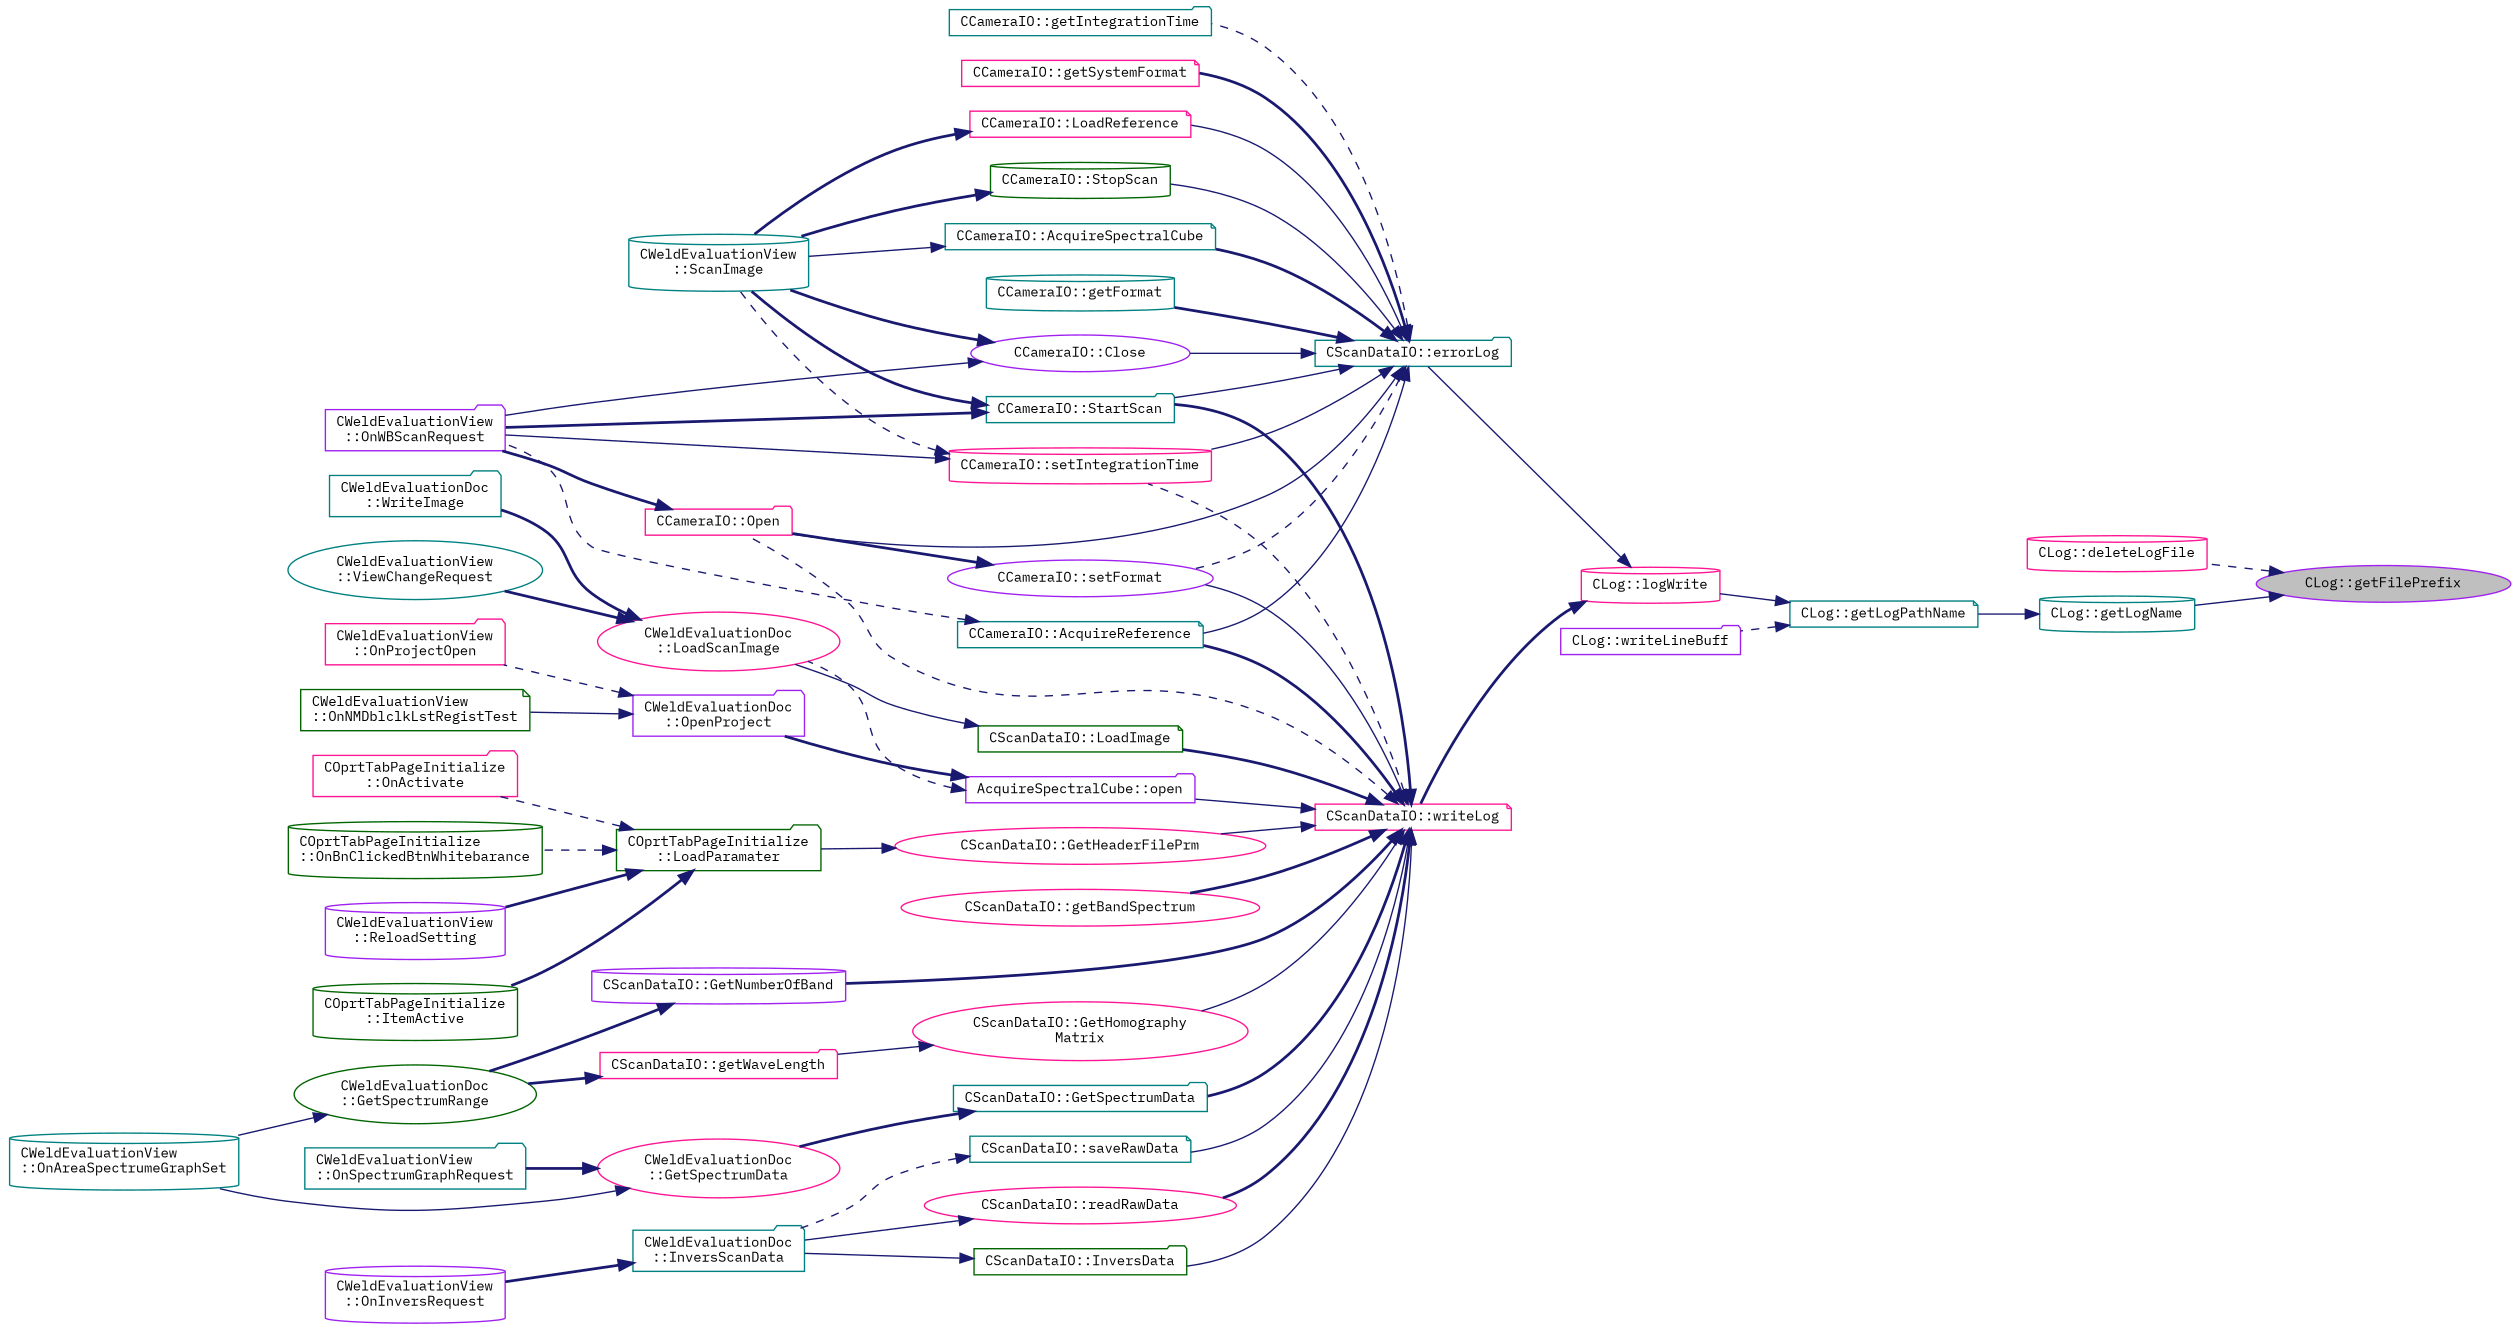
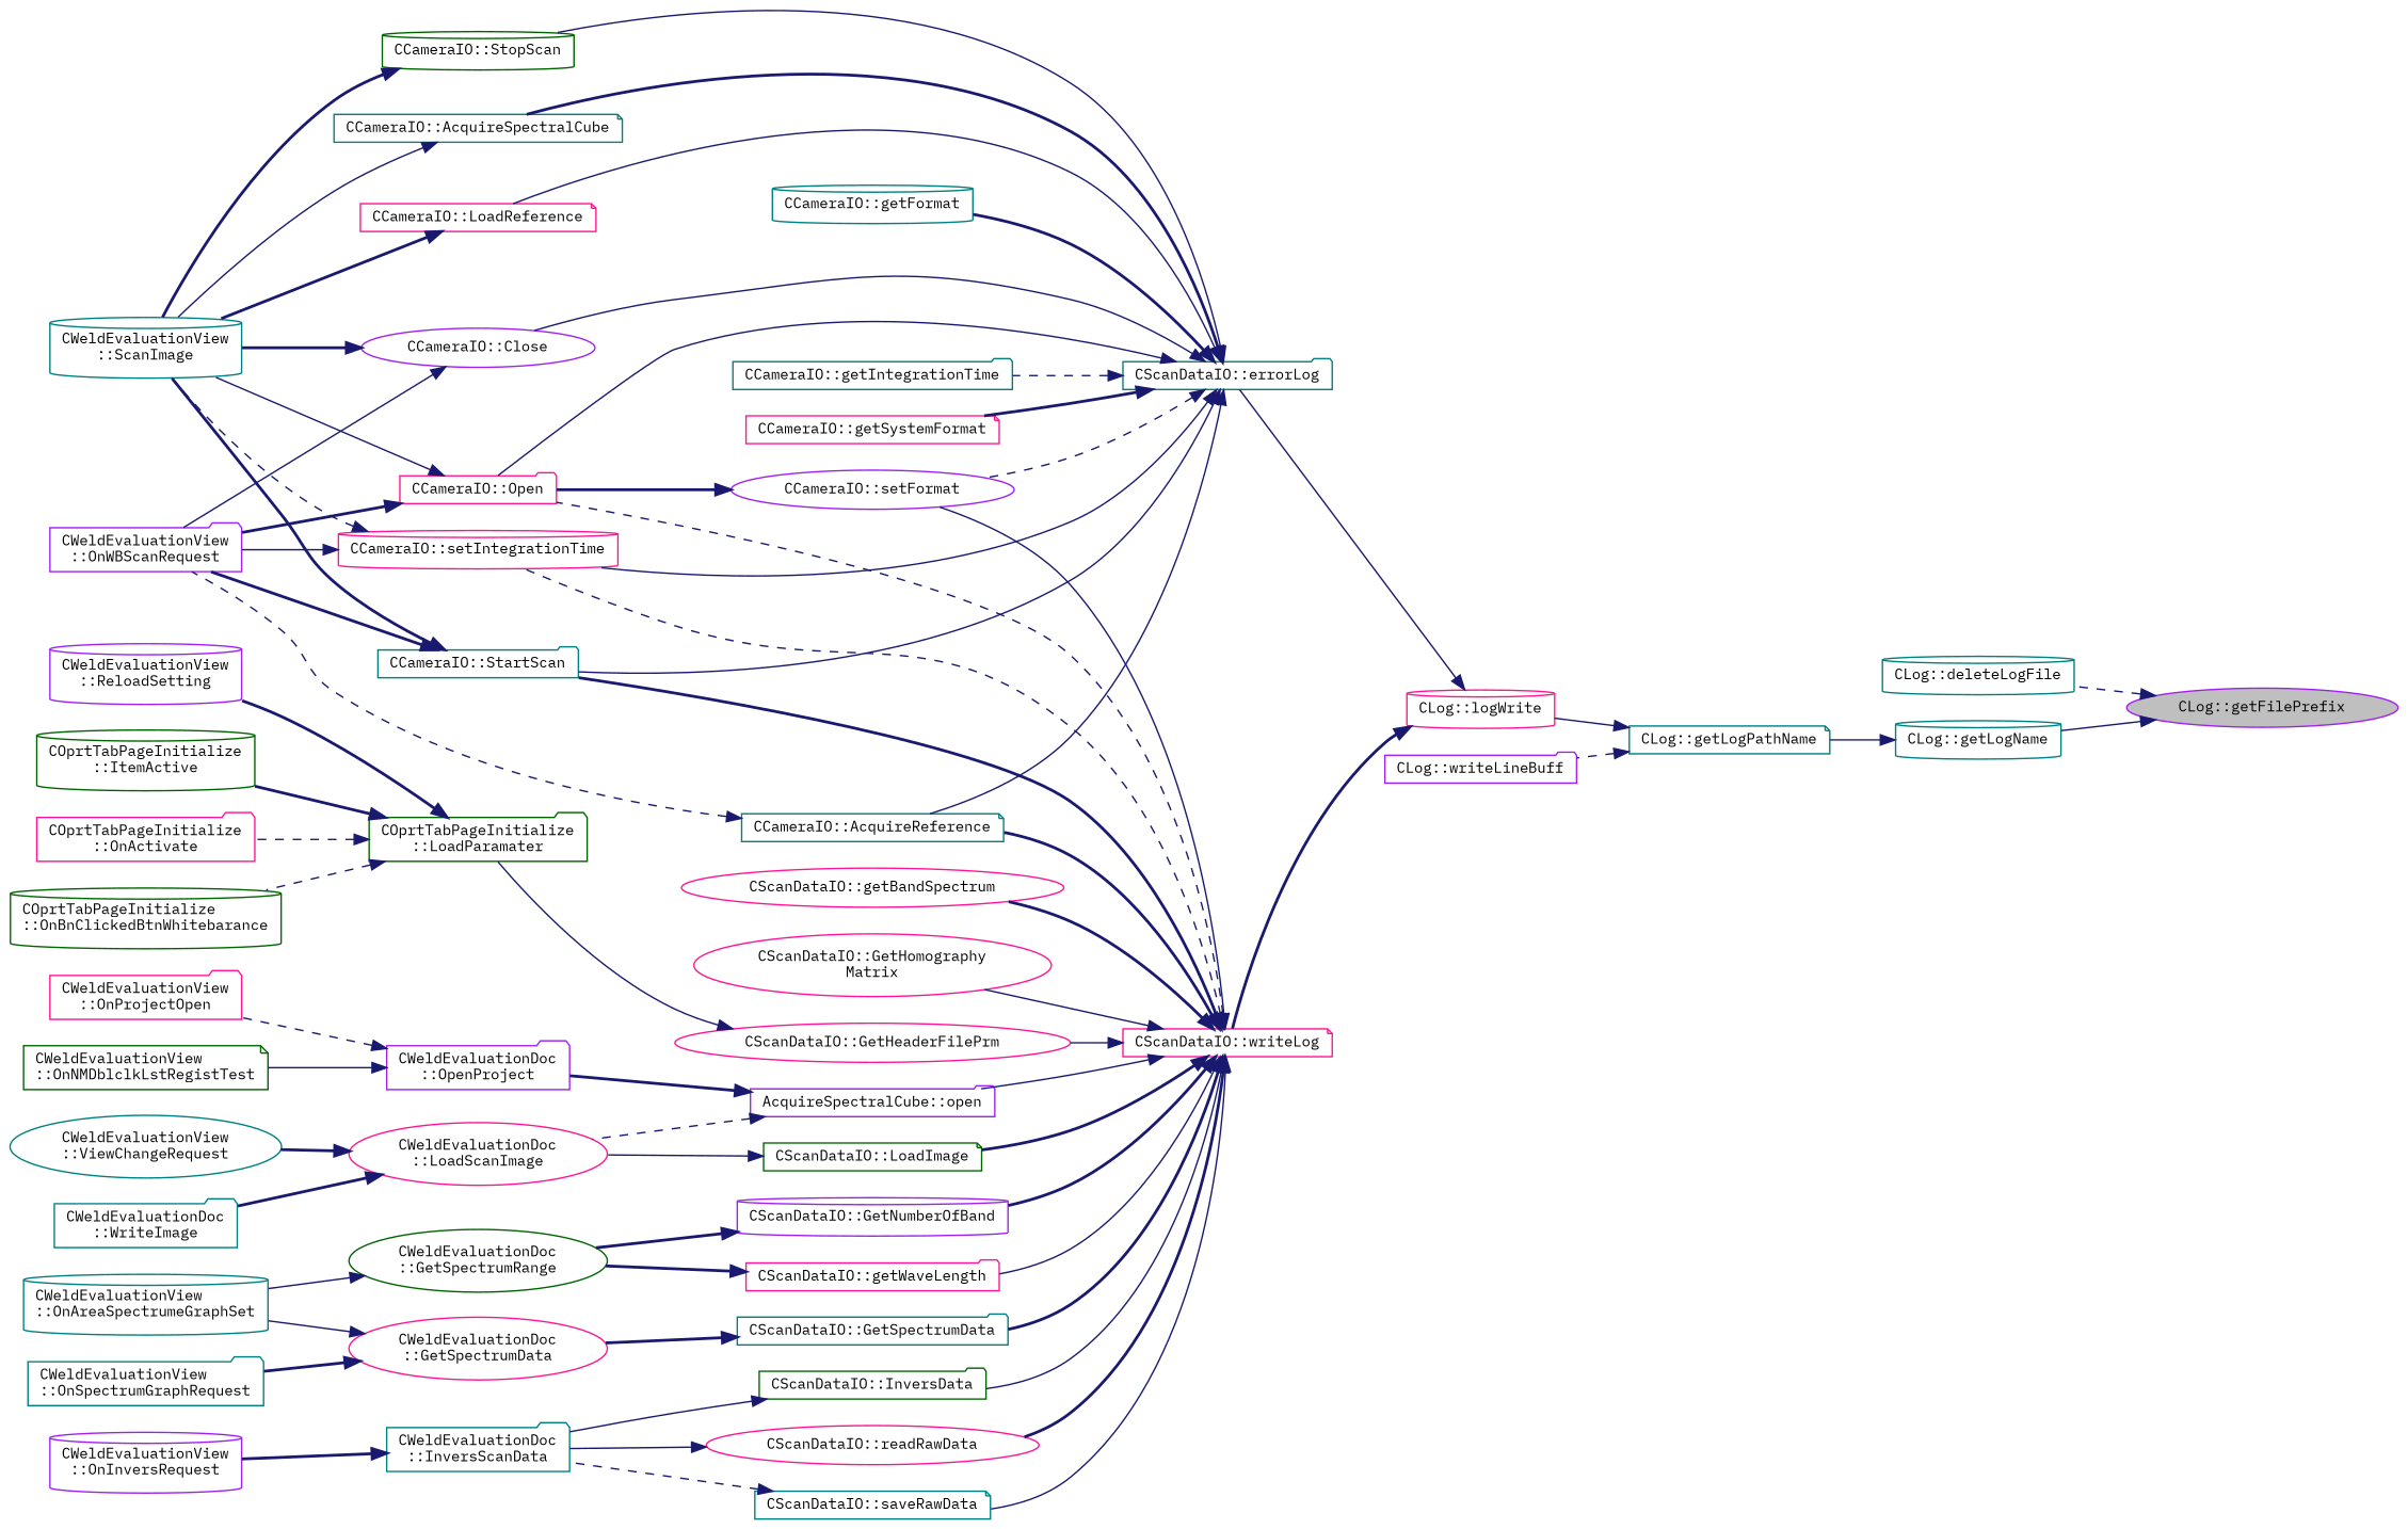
  digraph {
    fontname="IBM Plex Mono"
    rankdir=RL
    node [color=deeppink fillcolor=white fontname="IBM Plex Mono" fontsize=10 shape=folder style=filled]
    edge [color=midnightblue dir=back fontname="IBM Plex Mono" fontsize=10 labelfontname=Helvetica labelfontsize=10 style=solid]
    n1 [color=purple fillcolor=grey75 fontcolor=black height=0.2 label="CLog::getFilePrefix" shape=ellipse width=0.4]
-   n2 [height=0.2 label="CLog::deleteLogFile" shape=cylinder width=0.4]
+   n2 [color=teal height=0.2 label="CLog::deleteLogFile" shape=cylinder width=0.4]
    n3 [color=teal height=0.2 label="CLog::getLogName" shape=cylinder width=0.4]
    n4 [color=teal height=0.2 label="CLog::getLogPathName" shape=note width=0.4]
    n5 [height=0.2 label="CLog::logWrite" shape=cylinder width=0.4]
    n6 [color=purple height=0.2 label="CLog::writeLineBuff" width=0.4]
    n7 [color=teal height=0.2 label="CScanDataIO::errorLog" width=0.4]
    n8 [height=0.2 label="CScanDataIO::writeLog" shape=note width=0.4]
    n9 [color=teal height=0.2 label="CCameraIO::AcquireReference" shape=note width=0.4]
    n10 [color=teal height=0.2 label="CCameraIO::AcquireSpectralCube" shape=note width=0.4]
    n11 [color=purple height=0.2 label="CCameraIO::Close" shape=ellipse width=0.4]
    n12 [color=teal height=0.2 label="CCameraIO::getFormat" shape=cylinder width=0.4]
    n13 [color=teal height=0.2 label="CCameraIO::getIntegrationTime" width=0.4]
    n14 [height=0.2 label="CCameraIO::getSystemFormat" shape=note width=0.4]
    n15 [height=0.2 label="CCameraIO::LoadReference" shape=note width=0.4]
    n16 [height=0.2 label="CCameraIO::Open" width=0.4]
    n17 [color=purple height=0.2 label="CCameraIO::setFormat" shape=ellipse width=0.4]
    n18 [height=0.2 label="CCameraIO::setIntegrationTime" shape=cylinder width=0.4]
    n19 [color=teal height=0.2 label="CCameraIO::StartScan" width=0.4]
    n20 [color=darkgreen height=0.2 label="CCameraIO::StopScan" shape=cylinder width=0.4]
    n21 [height=0.2 label="CScanDataIO::getBandSpectrum" shape=ellipse width=0.4]
    n22 [height=0.2 label="CScanDataIO::GetHeaderFilePrm" shape=ellipse width=0.4]
    n23 [height=0.2 label="CScanDataIO::GetHomography\lMatrix" shape=ellipse width=0.4]
    n24 [color=purple height=0.2 label="CScanDataIO::GetNumberOfBand" shape=cylinder width=0.4]
    n25 [color=teal height=0.2 label="CScanDataIO::GetSpectrumData" width=0.4]
    n26 [height=0.2 label="CScanDataIO::getWaveLength" width=0.4]
    n27 [color=darkgreen height=0.2 label="CScanDataIO::InversData" width=0.4]
    n28 [color=darkgreen height=0.2 label="CScanDataIO::LoadImage" shape=note width=0.4]
    n29 [color=purple height=0.2 label="AcquireSpectralCube::open" width=0.4]
    n30 [height=0.2 label="CScanDataIO::readRawData" shape=ellipse width=0.4]
    n31 [color=teal height=0.2 label="CScanDataIO::saveRawData" shape=note width=0.4]
    n32 [color=purple height=0.2 label="CWeldEvaluationView\l::OnWBScanRequest" width=0.4]
    n33 [color=teal height=0.2 label="CWeldEvaluationView\l::ScanImage" shape=cylinder width=0.4]
    n34 [color=darkgreen height=0.2 label="COprtTabPageInitialize\l::LoadParamater" width=0.4]
    n35 [color=darkgreen height=0.2 label="CWeldEvaluationDoc\l::GetSpectrumRange" shape=ellipse width=0.4]
    n36 [height=0.2 label="CWeldEvaluationDoc\l::GetSpectrumData" shape=ellipse width=0.4]
    n37 [color=teal height=0.2 label="CWeldEvaluationDoc\l::InversScanData" width=0.4]
    n38 [height=0.2 label="CWeldEvaluationDoc\l::LoadScanImage" shape=ellipse width=0.4]
    n39 [color=purple height=0.2 label="CWeldEvaluationDoc\l::OpenProject" width=0.4]
    n40 [color=darkgreen height=0.2 label="COprtTabPageInitialize\l::ItemActive" shape=cylinder width=0.4]
    n41 [height=0.2 label="COprtTabPageInitialize\l::OnActivate" width=0.4]
    n42 [color=darkgreen height=0.2 label="COprtTabPageInitialize\l::OnBnClickedBtnWhitebarance" shape=cylinder width=0.4]
    n43 [color=purple height=0.2 label="CWeldEvaluationView\l::ReloadSetting" shape=cylinder width=0.4]
    n44 [color=teal height=0.2 label="CWeldEvaluationView\l::OnAreaSpectrumeGraphSet" shape=cylinder width=0.4]
    n45 [color=teal height=0.2 label="CWeldEvaluationView\l::OnSpectrumGraphRequest" width=0.4]
    n46 [color=purple height=0.2 label="CWeldEvaluationView\l::OnInversRequest" shape=cylinder width=0.4]
    n47 [color=teal height=0.2 label="CWeldEvaluationView\l::ViewChangeRequest" shape=ellipse width=0.4]
    n48 [color=teal height=0.2 label="CWeldEvaluationDoc\l::WriteImage" width=0.4]
    n49 [color=darkgreen height=0.2 label="CWeldEvaluationView\l::OnNMDblclkLstRegistTest" shape=note width=0.4]
    n50 [height=0.2 label="CWeldEvaluationView\l::OnProjectOpen" width=0.4]
    n1 -> n2 [style=dashed]
    n1 -> n3
    n3 -> n4
    n4 -> n5
    n4 -> n6 [style=dashed]
    n5 -> n7
    n5 -> n8 [style=bold]
    n7 -> n9
    n7 -> n10 [style=bold]
    n7 -> n11
    n7 -> n12 [style=bold]
    n7 -> n13 [style=dashed]
    n7 -> n14 [style=bold]
    n7 -> n15
    n7 -> n16
    n7 -> n17 [style=dashed]
    n7 -> n18
    n7 -> n19
    n7 -> n20
    n8 -> n9 [style=bold]
    n8 -> n16 [style=dashed]
    n8 -> n17
    n8 -> n18 [style=dashed]
    n8 -> n19 [style=bold]
    n8 -> n21 [style=bold]
    n8 -> n22
    n8 -> n23
    n8 -> n24 [style=bold]
    n8 -> n25 [style=bold]
-   n23 -> n26
+   n8 -> n26
    n8 -> n27
    n8 -> n28 [style=bold]
    n8 -> n29
    n8 -> n30 [style=bold]
    n8 -> n31
    n9 -> n32 [style=dashed]
    n10 -> n33
    n11 -> n32
    n11 -> n33 [style=bold]
    n15 -> n33 [style=bold]
    n16 -> n32 [style=bold]
+   n16 -> n33
    n17 -> n16 [style=bold]
    n18 -> n32
    n18 -> n33 [style=dashed]
    n19 -> n32 [style=bold]
    n19 -> n33 [style=bold]
    n20 -> n33 [style=bold]
    n22 -> n34
    n24 -> n35 [style=bold]
    n25 -> n36 [style=bold]
    n26 -> n35 [style=bold]
    n27 -> n37
    n28 -> n38
    n29 -> n38 [style=dashed]
    n29 -> n39 [style=bold]
    n30 -> n37
    n31 -> n37 [style=dashed]
    n34 -> n40 [style=bold]
    n34 -> n41 [style=dashed]
    n34 -> n42 [style=dashed]
    n34 -> n43 [style=bold]
    n35 -> n44
    n36 -> n44
    n36 -> n45 [style=bold]
    n37 -> n46 [style=bold]
    n38 -> n47 [style=bold]
    n38 -> n48 [style=bold]
    n39 -> n49
    n39 -> n50 [style=dashed]
  }
